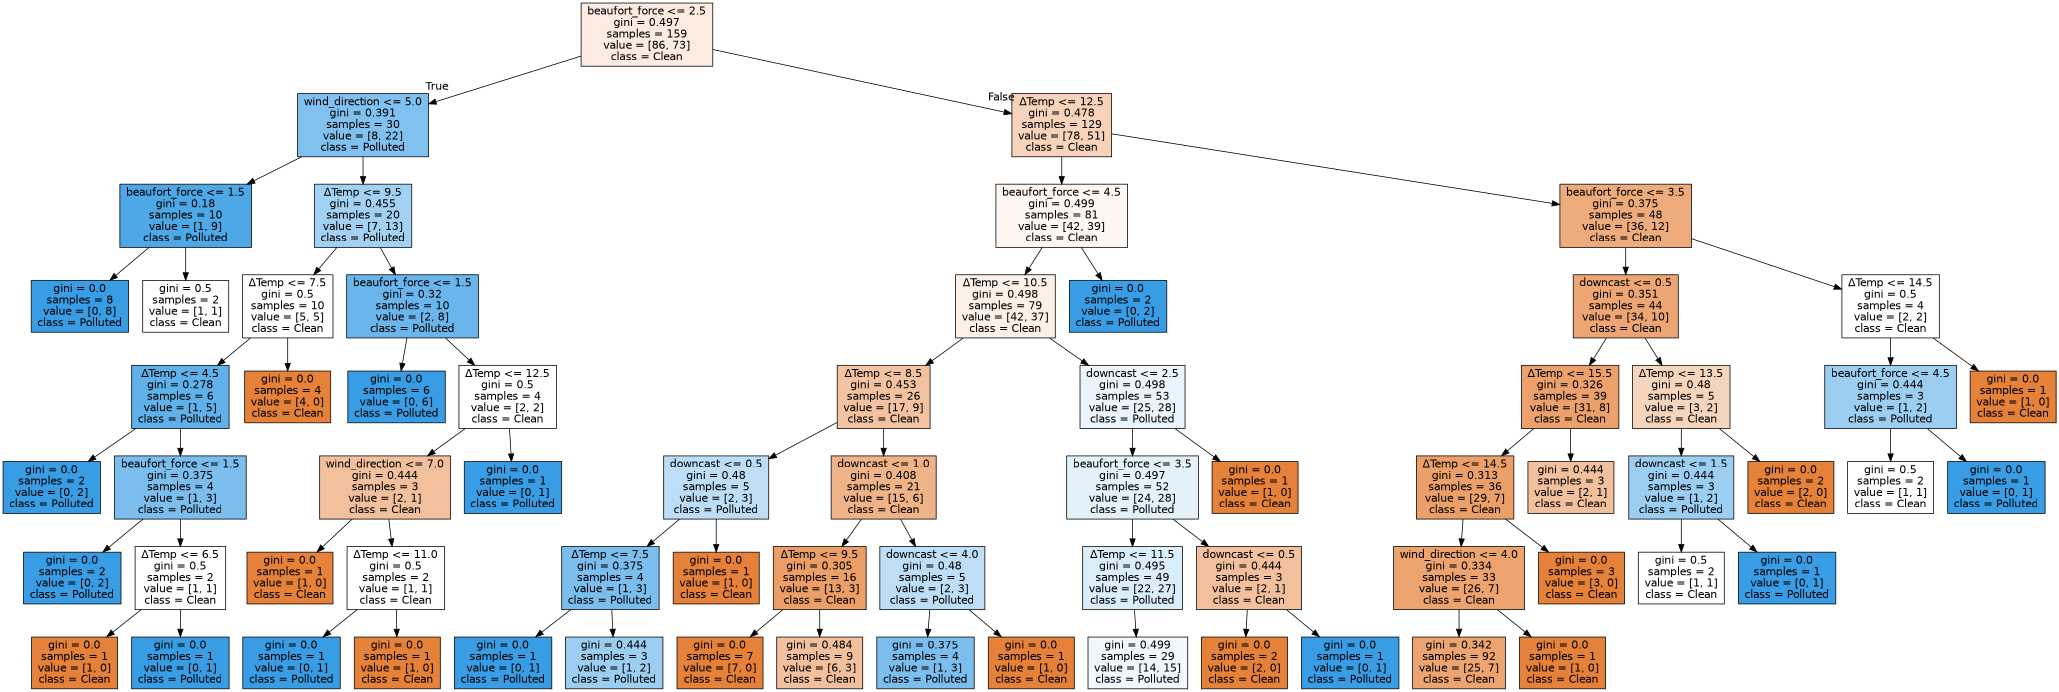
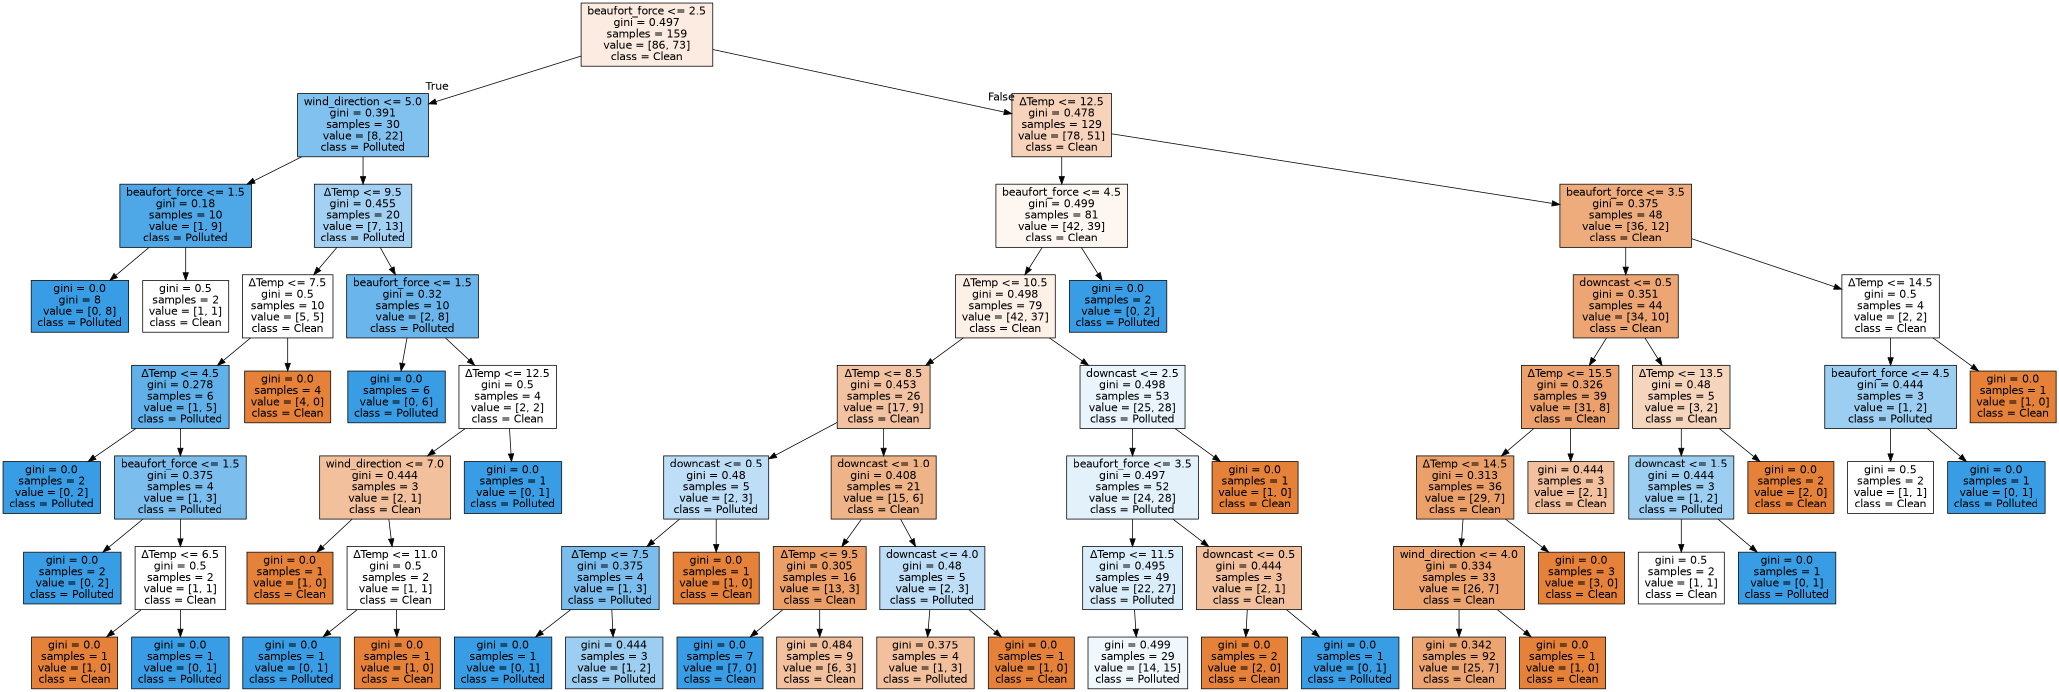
  digraph {
    fontname="DejaVu Sans"
    node [color=black fillcolor="#e58139ff" fontname="DejaVu Sans" shape=box style=filled]
    edge [fontname="DejaVu Sans"]
    n1 [fillcolor="#e5813927" label="beaufort_force <= 2.5\ngini = 0.497\nsamples = 159\nvalue = [86, 73]\nclass = Clean"]
    n2 [fillcolor="#399de5a2" label="wind_direction <= 5.0\ngini = 0.391\nsamples = 30\nvalue = [8, 22]\nclass = Polluted"]
    n3 [fillcolor="#e5813958" label="ΔTemp <= 12.5\ngini = 0.478\nsamples = 129\nvalue = [78, 51]\nclass = Clean"]
    n4 [fillcolor="#399de5e3" label="beaufort_force <= 1.5\ngini = 0.18\nsamples = 10\nvalue = [1, 9]\nclass = Polluted"]
    n5 [fillcolor="#399de576" label="ΔTemp <= 9.5\ngini = 0.455\nsamples = 20\nvalue = [7, 13]\nclass = Polluted"]
    n6 [fillcolor="#e5813912" label="beaufort_force <= 4.5\ngini = 0.499\nsamples = 81\nvalue = [42, 39]\nclass = Clean"]
    n7 [fillcolor="#e58139aa" label="beaufort_force <= 3.5\ngini = 0.375\nsamples = 48\nvalue = [36, 12]\nclass = Clean"]
-   n8 [fillcolor="#399de5ff" label="gini = 0.0\nsamples = 8\nvalue = [0, 8]\nclass = Polluted"]
+   n8 [fillcolor="#399de5ff" label="gini = 0.0\ngini = 8\nvalue = [0, 8]\nclass = Polluted"]
    n9 [fillcolor="#e5813900" label="gini = 0.5\nsamples = 2\nvalue = [1, 1]\nclass = Clean"]
    n10 [fillcolor="#e5813900" label="ΔTemp <= 7.5\ngini = 0.5\nsamples = 10\nvalue = [5, 5]\nclass = Clean"]
    n11 [fillcolor="#399de5bf" label="beaufort_force <= 1.5\ngini = 0.32\nsamples = 10\nvalue = [2, 8]\nclass = Polluted"]
    n12 [fillcolor="#399de5cc" label="ΔTemp <= 4.5\ngini = 0.278\nsamples = 6\nvalue = [1, 5]\nclass = Polluted"]
    n13 [label="gini = 0.0\nsamples = 4\nvalue = [4, 0]\nclass = Clean"]
    n14 [fillcolor="#399de5ff" label="gini = 0.0\nsamples = 6\nvalue = [0, 6]\nclass = Polluted"]
    n15 [fillcolor="#e5813900" label="ΔTemp <= 12.5\ngini = 0.5\nsamples = 4\nvalue = [2, 2]\nclass = Clean"]
    n16 [fillcolor="#399de5ff" label="gini = 0.0\nsamples = 2\nvalue = [0, 2]\nclass = Polluted"]
    n17 [fillcolor="#399de5aa" label="beaufort_force <= 1.5\ngini = 0.375\nsamples = 4\nvalue = [1, 3]\nclass = Polluted"]
    n18 [fillcolor="#399de5ff" label="gini = 0.0\nsamples = 2\nvalue = [0, 2]\nclass = Polluted"]
    n19 [fillcolor="#e5813900" label="ΔTemp <= 6.5\ngini = 0.5\nsamples = 2\nvalue = [1, 1]\nclass = Clean"]
    n20 [label="gini = 0.0\nsamples = 1\nvalue = [1, 0]\nclass = Clean"]
    n21 [fillcolor="#399de5ff" label="gini = 0.0\nsamples = 1\nvalue = [0, 1]\nclass = Polluted"]
    n22 [fillcolor="#e581397f" label="wind_direction <= 7.0\ngini = 0.444\nsamples = 3\nvalue = [2, 1]\nclass = Clean"]
    n23 [fillcolor="#399de5ff" label="gini = 0.0\nsamples = 1\nvalue = [0, 1]\nclass = Polluted"]
    n24 [label="gini = 0.0\nsamples = 1\nvalue = [1, 0]\nclass = Clean"]
    n25 [fillcolor="#e5813900" label="ΔTemp <= 11.0\ngini = 0.5\nsamples = 2\nvalue = [1, 1]\nclass = Clean"]
    n26 [fillcolor="#399de5ff" label="gini = 0.0\nsamples = 1\nvalue = [0, 1]\nclass = Polluted"]
    n27 [label="gini = 0.0\nsamples = 1\nvalue = [1, 0]\nclass = Clean"]
    n28 [fillcolor="#e581391e" label="ΔTemp <= 10.5\ngini = 0.498\nsamples = 79\nvalue = [42, 37]\nclass = Clean"]
    n29 [fillcolor="#399de5ff" label="gini = 0.0\nsamples = 2\nvalue = [0, 2]\nclass = Polluted"]
    n30 [fillcolor="#e58139b4" label="downcast <= 0.5\ngini = 0.351\nsamples = 44\nvalue = [34, 10]\nclass = Clean"]
    n31 [fillcolor="#e5813900" label="ΔTemp <= 14.5\ngini = 0.5\nsamples = 4\nvalue = [2, 2]\nclass = Clean"]
    n32 [fillcolor="#e5813978" label="ΔTemp <= 8.5\ngini = 0.453\nsamples = 26\nvalue = [17, 9]\nclass = Clean"]
    n33 [fillcolor="#399de51b" label="downcast <= 2.5\ngini = 0.498\nsamples = 53\nvalue = [25, 28]\nclass = Polluted"]
    n34 [fillcolor="#399de555" label="downcast <= 0.5\ngini = 0.48\nsamples = 5\nvalue = [2, 3]\nclass = Polluted"]
    n35 [fillcolor="#e5813999" label="downcast <= 1.0\ngini = 0.408\nsamples = 21\nvalue = [15, 6]\nclass = Clean"]
    n36 [fillcolor="#399de524" label="beaufort_force <= 3.5\ngini = 0.497\nsamples = 52\nvalue = [24, 28]\nclass = Polluted"]
    n37 [label="gini = 0.0\nsamples = 1\nvalue = [1, 0]\nclass = Clean"]
    n38 [fillcolor="#399de5aa" label="ΔTemp <= 7.5\ngini = 0.375\nsamples = 4\nvalue = [1, 3]\nclass = Polluted"]
    n39 [label="gini = 0.0\nsamples = 1\nvalue = [1, 0]\nclass = Clean"]
    n40 [fillcolor="#e58139c4" label="ΔTemp <= 9.5\ngini = 0.305\nsamples = 16\nvalue = [13, 3]\nclass = Clean"]
    n41 [fillcolor="#399de555" label="downcast <= 4.0\ngini = 0.48\nsamples = 5\nvalue = [2, 3]\nclass = Polluted"]
    n42 [fillcolor="#399de5ff" label="gini = 0.0\nsamples = 1\nvalue = [0, 1]\nclass = Polluted"]
    n43 [fillcolor="#399de57f" label="gini = 0.444\nsamples = 3\nvalue = [1, 2]\nclass = Polluted"]
-   n44 [label="gini = 0.0\nsamples = 7\nvalue = [7, 0]\nclass = Clean"]
+   n44 [fillcolor="#399de5ff" label="gini = 0.0\nsamples = 7\nvalue = [7, 0]\nclass = Clean"]
    n45 [fillcolor="#e581397f" label="gini = 0.484\nsamples = 9\nvalue = [6, 3]\nclass = Clean"]
-   n46 [fillcolor="#399de5aa" label="gini = 0.375\nsamples = 4\nvalue = [1, 3]\nclass = Polluted"]
+   n46 [fillcolor="#e581397f" label="gini = 0.375\nsamples = 4\nvalue = [1, 3]\nclass = Polluted"]
    n47 [label="gini = 0.0\nsamples = 1\nvalue = [1, 0]\nclass = Clean"]
    n48 [fillcolor="#399de52f" label="ΔTemp <= 11.5\ngini = 0.495\nsamples = 49\nvalue = [22, 27]\nclass = Polluted"]
    n49 [fillcolor="#e581397f" label="downcast <= 0.5\ngini = 0.444\nsamples = 3\nvalue = [2, 1]\nclass = Clean"]
    n50 [fillcolor="#399de511" label="gini = 0.499\nsamples = 29\nvalue = [14, 15]\nclass = Polluted"]
    n51 [label="gini = 0.0\nsamples = 2\nvalue = [2, 0]\nclass = Clean"]
    n52 [fillcolor="#399de5ff" label="gini = 0.0\nsamples = 1\nvalue = [0, 1]\nclass = Polluted"]
    n53 [fillcolor="#e58139bd" label="ΔTemp <= 15.5\ngini = 0.326\nsamples = 39\nvalue = [31, 8]\nclass = Clean"]
    n54 [fillcolor="#e5813955" label="ΔTemp <= 13.5\ngini = 0.48\nsamples = 5\nvalue = [3, 2]\nclass = Clean"]
    n55 [fillcolor="#399de57f" label="beaufort_force <= 4.5\ngini = 0.444\nsamples = 3\nvalue = [1, 2]\nclass = Polluted"]
    n56 [label="gini = 0.0\nsamples = 1\nvalue = [1, 0]\nclass = Clean"]
    n57 [fillcolor="#e58139c1" label="ΔTemp <= 14.5\ngini = 0.313\nsamples = 36\nvalue = [29, 7]\nclass = Clean"]
    n58 [fillcolor="#e581397f" label="gini = 0.444\nsamples = 3\nvalue = [2, 1]\nclass = Clean"]
    n59 [fillcolor="#399de57f" label="downcast <= 1.5\ngini = 0.444\nsamples = 3\nvalue = [1, 2]\nclass = Polluted"]
    n60 [label="gini = 0.0\nsamples = 2\nvalue = [2, 0]\nclass = Clean"]
    n61 [fillcolor="#e58139ba" label="wind_direction <= 4.0\ngini = 0.334\nsamples = 33\nvalue = [26, 7]\nclass = Clean"]
    n62 [label="gini = 0.0\nsamples = 3\nvalue = [3, 0]\nclass = Clean"]
    n63 [fillcolor="#e58139b8" label="gini = 0.342\nsamples = 92\nvalue = [25, 7]\nclass = Clean"]
    n64 [label="gini = 0.0\nsamples = 1\nvalue = [1, 0]\nclass = Clean"]
    n65 [fillcolor="#e5813900" label="gini = 0.5\nsamples = 2\nvalue = [1, 1]\nclass = Clean"]
    n66 [fillcolor="#399de5ff" label="gini = 0.0\nsamples = 1\nvalue = [0, 1]\nclass = Polluted"]
    n67 [fillcolor="#e5813900" label="gini = 0.5\nsamples = 2\nvalue = [1, 1]\nclass = Clean"]
    n68 [fillcolor="#399de5ff" label="gini = 0.0\nsamples = 1\nvalue = [0, 1]\nclass = Polluted"]
    n1 -> n2 [headlabel=True labelangle=45 labeldistance=2.5]
    n1 -> n3 [headlabel=False labelangle=-45 labeldistance=2.5]
    n2 -> n4
    n2 -> n5
    n3 -> n6
    n3 -> n7
    n4 -> n8
    n4 -> n9
    n5 -> n10
    n5 -> n11
    n6 -> n28
    n6 -> n29
    n7 -> n30
    n7 -> n31
    n10 -> n12
    n10 -> n13
    n11 -> n14
    n11 -> n15
    n12 -> n16
    n12 -> n17
    n15 -> n22
    n15 -> n23
    n17 -> n18
    n17 -> n19
    n19 -> n20
    n19 -> n21
    n22 -> n24
    n22 -> n25
    n25 -> n26
    n25 -> n27
    n28 -> n32
    n28 -> n33
    n30 -> n53
    n30 -> n54
    n31 -> n55
    n31 -> n56
    n32 -> n34
    n32 -> n35
    n33 -> n36
    n33 -> n37
    n34 -> n38
    n34 -> n39
    n35 -> n40
    n35 -> n41
    n36 -> n48
    n36 -> n49
    n38 -> n42
    n38 -> n43
    n40 -> n44
    n40 -> n45
    n41 -> n46
    n41 -> n47
    n48 -> n50
    n49 -> n51
    n49 -> n52
    n53 -> n57
    n53 -> n58
    n54 -> n59
    n54 -> n60
    n55 -> n67
    n55 -> n68
    n57 -> n61
    n57 -> n62
    n59 -> n65
    n59 -> n66
    n61 -> n63
    n61 -> n64
  }
